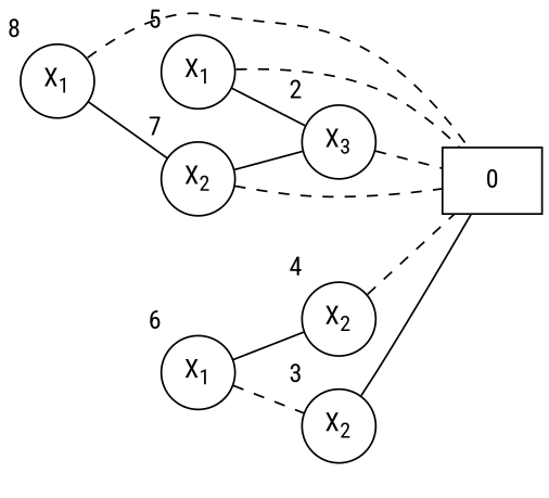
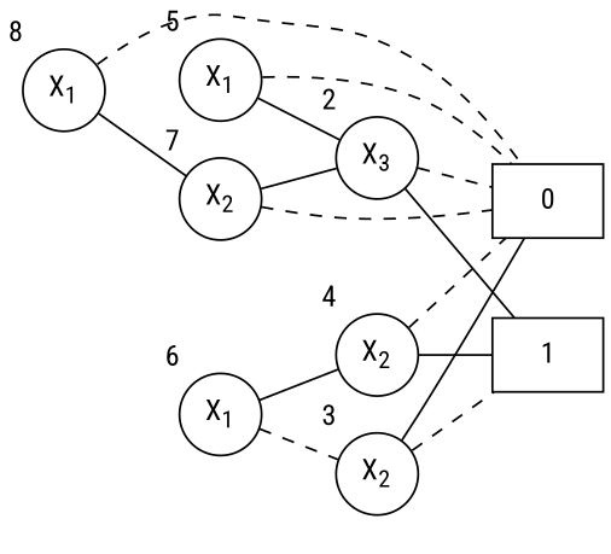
  graph {
    rankdir=LR
    fontname="Roboto Condensed"
    node [shape=circle fontname="Roboto Condensed"]
    edge [fontname="Roboto Condensed"]
+   1 [shape=box]
    0 [shape=box]
    n3 [label=<X<SUB>3</SUB>> xlabel=2]
    n4 [label=<X<SUB>2</SUB>> xlabel=3]
    n5 [label=<X<SUB>2</SUB>> xlabel=4]
    n6 [label=<X<SUB>1</SUB>> xlabel=5]
    n7 [label=<X<SUB>1</SUB>> xlabel=6]
    n8 [label=<X<SUB>2</SUB>> xlabel=7]
    n9 [label=<X<SUB>1</SUB>> xlabel=8]
+   n3 -- 1
    n3 -- 0 [style=dashed]
+   n4 -- 1 [style=dashed]
    n4 -- 0
+   n5 -- 1
    n5 -- 0 [style=dashed]
    n6 -- 0 [style=dashed]
    n6 -- n3
    n7 -- n4 [style=dashed]
    n7 -- n5
    n8 -- 0 [style=dashed]
    n8 -- n3
    n9 -- 0 [style=dashed]
    n9 -- n8
  }
